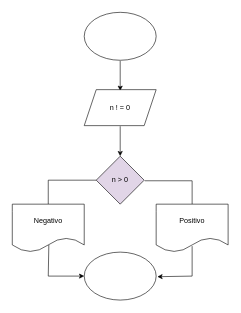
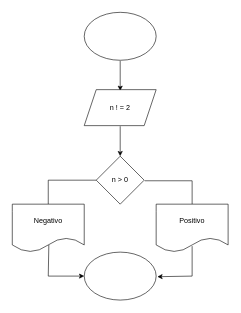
  <mxCell id="0" />
  <mxCell id="1" parent="0" />
  <mxCell id="2" value="" style="ellipse;whiteSpace=wrap;html=1;" vertex="1" parent="1"><mxGeometry x="140" y="20" width="120" height="80" as="geometry" /></mxCell>
  <mxCell id="3" value="" style="endArrow=classic;html=1;rounded=0;" edge="1" parent="1"><mxGeometry width="50" height="50" relative="1" as="geometry"><mxPoint x="200" y="101" as="sourcePoint" /><mxPoint x="200" y="151" as="targetPoint" /><Array as="points" /></mxGeometry></mxCell>
  <mxCell id="4" value="" style="endArrow=classic;html=1;rounded=0;exitX=0.5;exitY=1;exitDx=0;exitDy=0;" edge="1" parent="1"><mxGeometry width="50" height="50" relative="1" as="geometry"><mxPoint x="200" y="210" as="sourcePoint" /><mxPoint x="200" y="260" as="targetPoint" /></mxGeometry></mxCell>
- <mxCell id="5" value="n &amp;gt; 0" style="rhombus;whiteSpace=wrap;html=1;fillColor=#e1d5e7;" vertex="1" parent="1"><mxGeometry x="160" y="260" width="80" height="80" as="geometry" /></mxCell>
+ <mxCell id="5" value="n &amp;gt; 0" style="rhombus;whiteSpace=wrap;html=1;" vertex="1" parent="1"><mxGeometry x="160" y="260" width="80" height="80" as="geometry" /></mxCell>
  <mxCell id="6" value="" style="endArrow=none;html=1;rounded=0;" edge="1" parent="1"><mxGeometry width="50" height="50" relative="1" as="geometry"><mxPoint x="80" y="340" as="sourcePoint" /><mxPoint x="160" y="300" as="targetPoint" /><Array as="points"><mxPoint x="80" y="300" /></Array></mxGeometry></mxCell>
  <mxCell id="7" value="" style="endArrow=none;html=1;rounded=0;" edge="1" parent="1"><mxGeometry width="50" height="50" relative="1" as="geometry"><mxPoint x="320" y="340" as="sourcePoint" /><mxPoint x="241" y="301" as="targetPoint" /><Array as="points"><mxPoint x="320" y="301" /></Array></mxGeometry></mxCell>
  <mxCell id="8" value="Positivo" style="shape=document;whiteSpace=wrap;html=1;boundedLbl=1;" vertex="1" parent="1"><mxGeometry x="260" y="340" width="120" height="80" as="geometry" /></mxCell>
  <mxCell id="9" value="Negativo" style="shape=document;whiteSpace=wrap;html=1;boundedLbl=1;" vertex="1" parent="1"><mxGeometry x="20" y="340" width="120" height="80" as="geometry" /></mxCell>
  <mxCell id="10" value="" style="endArrow=classic;html=1;rounded=0;exitX=0.508;exitY=0.85;exitDx=0;exitDy=0;exitPerimeter=0;entryX=0;entryY=0.5;entryDx=0;entryDy=0;" edge="1" parent="1" source="9" target="11"><mxGeometry width="50" height="50" relative="1" as="geometry"><mxPoint x="50" y="520" as="sourcePoint" /><mxPoint x="100" y="470" as="targetPoint" /><Array as="points"><mxPoint x="80" y="460" /></Array></mxGeometry></mxCell>
  <mxCell id="11" value="" style="ellipse;whiteSpace=wrap;html=1;" vertex="1" parent="1"><mxGeometry x="140" y="420" width="120" height="80" as="geometry" /></mxCell>
  <mxCell id="12" value="" style="endArrow=classic;html=1;rounded=0;entryX=0;entryY=0.5;entryDx=0;entryDy=0;" edge="1" parent="1"><mxGeometry width="50" height="50" relative="1" as="geometry"><mxPoint x="320" y="410" as="sourcePoint" /><mxPoint x="262" y="461" as="targetPoint" /><Array as="points"><mxPoint x="320" y="460" /></Array></mxGeometry></mxCell>
- <mxCell id="13" value="n ! = 0" style="shape=parallelogram;perimeter=parallelogramPerimeter;whiteSpace=wrap;html=1;fixedSize=1;" vertex="1" parent="1"><mxGeometry x="140" y="149" width="120" height="60" as="geometry" /></mxCell>
+ <mxCell id="13" value="n ! = 2" style="shape=parallelogram;perimeter=parallelogramPerimeter;whiteSpace=wrap;html=1;fixedSize=1;" vertex="1" parent="1"><mxGeometry x="140" y="149" width="120" height="60" as="geometry" /></mxCell>
